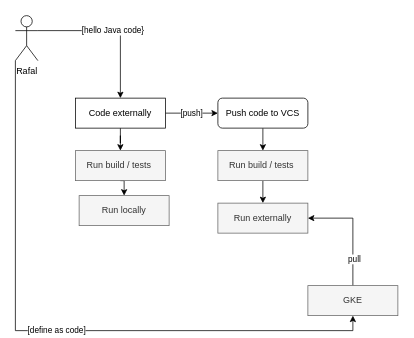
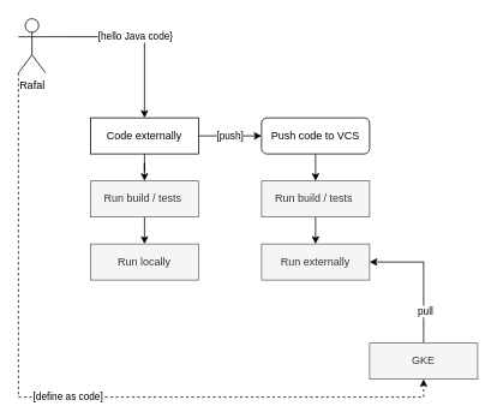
  <mxCell id="0" />
  <mxCell id="1" parent="0" />
  <mxCell id="2" style="edgeStyle=orthogonalEdgeStyle;rounded=0;orthogonalLoop=1;jettySize=auto;html=1;exitX=0.5;exitY=1;exitDx=0;exitDy=0;entryX=0.5;entryY=0;entryDx=0;entryDy=0;" edge="1" parent="1" source="12" target="9"><mxGeometry relative="1" as="geometry" /></mxCell>
  <mxCell id="3" value="" style="edgeStyle=orthogonalEdgeStyle;rounded=0;orthogonalLoop=1;jettySize=auto;html=1;" edge="1" parent="1" source="5" target="12"><mxGeometry relative="1" as="geometry" /></mxCell>
  <mxCell id="4" value="[push]" style="edgeStyle=orthogonalEdgeStyle;rounded=0;orthogonalLoop=1;jettySize=auto;html=1;exitX=1;exitY=0.5;exitDx=0;exitDy=0;entryX=0;entryY=0.5;entryDx=0;entryDy=0;" edge="1" parent="1" source="5" target="11"><mxGeometry relative="1" as="geometry" /></mxCell>
  <mxCell id="5" value="Code externally" style="rounded=0;whiteSpace=wrap;html=1;" vertex="1" parent="1"><mxGeometry x="100" y="130" width="120" height="40" as="geometry" /></mxCell>
  <mxCell id="6" value="[hello Java code}" style="edgeStyle=orthogonalEdgeStyle;rounded=0;orthogonalLoop=1;jettySize=auto;html=1;exitX=1;exitY=0.333;exitDx=0;exitDy=0;exitPerimeter=0;" edge="1" parent="1" source="8" target="5"><mxGeometry relative="1" as="geometry" /></mxCell>
- <mxCell id="7" value="[define as code]" style="edgeStyle=orthogonalEdgeStyle;rounded=0;orthogonalLoop=1;jettySize=auto;html=1;exitX=0;exitY=1;exitDx=0;exitDy=0;exitPerimeter=0;entryX=0.5;entryY=1;entryDx=0;entryDy=0;dashed=0;" edge="1" parent="1" source="8" target="18"><mxGeometry relative="1" as="geometry" /></mxCell>
+ <mxCell id="7" value="[define as code]" style="edgeStyle=orthogonalEdgeStyle;rounded=0;orthogonalLoop=1;jettySize=auto;html=1;exitX=0;exitY=1;exitDx=0;exitDy=0;exitPerimeter=0;entryX=0.5;entryY=1;entryDx=0;entryDy=0;dashed=1;" edge="1" parent="1" source="8" target="18"><mxGeometry relative="1" as="geometry" /></mxCell>
  <mxCell id="8" value="Rafal" style="shape=umlActor;verticalLabelPosition=bottom;verticalAlign=top;html=1;outlineConnect=0;" vertex="1" parent="1"><mxGeometry x="20" y="20" width="30" height="60" as="geometry" /></mxCell>
- <mxCell id="9" value="Run locally" style="rounded=0;whiteSpace=wrap;html=1;fillColor=#f5f5f5;fontColor=#333333;strokeColor=#666666;" vertex="1" parent="1"><mxGeometry x="105" y="260" width="120" height="40" as="geometry" /></mxCell>
+ <mxCell id="9" value="Run locally" style="rounded=0;whiteSpace=wrap;html=1;fillColor=#f5f5f5;fontColor=#333333;strokeColor=#666666;" vertex="1" parent="1"><mxGeometry x="100" y="270" width="120" height="40" as="geometry" /></mxCell>
  <mxCell id="10" style="edgeStyle=orthogonalEdgeStyle;rounded=0;orthogonalLoop=1;jettySize=auto;html=1;exitX=0.5;exitY=1;exitDx=0;exitDy=0;entryX=0.5;entryY=0;entryDx=0;entryDy=0;" edge="1" parent="1" source="11" target="14"><mxGeometry relative="1" as="geometry" /></mxCell>
  <mxCell id="11" value="Push code to VCS" style="whiteSpace=wrap;html=1;rounded=1;" vertex="1" parent="1"><mxGeometry x="290" y="130" width="120" height="40" as="geometry" /></mxCell>
  <mxCell id="12" value="Run build / tests&amp;nbsp;" style="rounded=0;whiteSpace=wrap;html=1;fillColor=#f5f5f5;fontColor=#333333;strokeColor=#666666;" vertex="1" parent="1"><mxGeometry x="100" y="200" width="120" height="40" as="geometry" /></mxCell>
  <mxCell id="13" style="edgeStyle=orthogonalEdgeStyle;rounded=0;orthogonalLoop=1;jettySize=auto;html=1;exitX=0.5;exitY=1;exitDx=0;exitDy=0;entryX=0.5;entryY=0;entryDx=0;entryDy=0;" edge="1" parent="1" source="14" target="15"><mxGeometry relative="1" as="geometry" /></mxCell>
  <mxCell id="14" value="Run build / tests&amp;nbsp;" style="rounded=0;whiteSpace=wrap;html=1;fillColor=#f5f5f5;fontColor=#333333;strokeColor=#666666;" vertex="1" parent="1"><mxGeometry x="290" y="200" width="120" height="40" as="geometry" /></mxCell>
  <mxCell id="15" value="Run externally" style="rounded=0;whiteSpace=wrap;html=1;fillColor=#f5f5f5;fontColor=#333333;strokeColor=#666666;" vertex="1" parent="1"><mxGeometry x="290" y="270" width="120" height="40" as="geometry" /></mxCell>
  <mxCell id="16" style="edgeStyle=orthogonalEdgeStyle;rounded=0;orthogonalLoop=1;jettySize=auto;html=1;exitX=0.5;exitY=0;exitDx=0;exitDy=0;entryX=1;entryY=0.5;entryDx=0;entryDy=0;" edge="1" parent="1" source="18" target="15"><mxGeometry relative="1" as="geometry" /></mxCell>
  <mxCell id="17" value="pull" style="edgeLabel;html=1;align=center;verticalAlign=middle;resizable=0;points=[];" vertex="1" connectable="0" parent="16"><mxGeometry x="-0.518" y="-1" relative="1" as="geometry"><mxPoint as="offset" /></mxGeometry></mxCell>
  <mxCell id="18" value="GKE" style="rounded=0;whiteSpace=wrap;html=1;fillColor=#f5f5f5;fontColor=#333333;strokeColor=#666666;" vertex="1" parent="1"><mxGeometry x="410" y="380" width="120" height="40" as="geometry" /></mxCell>
